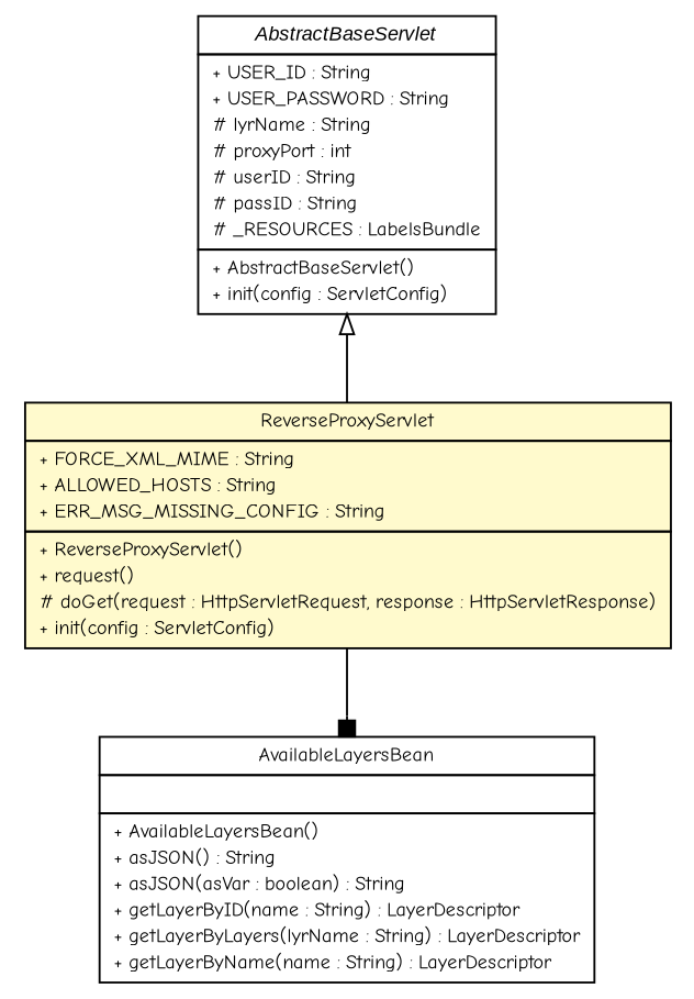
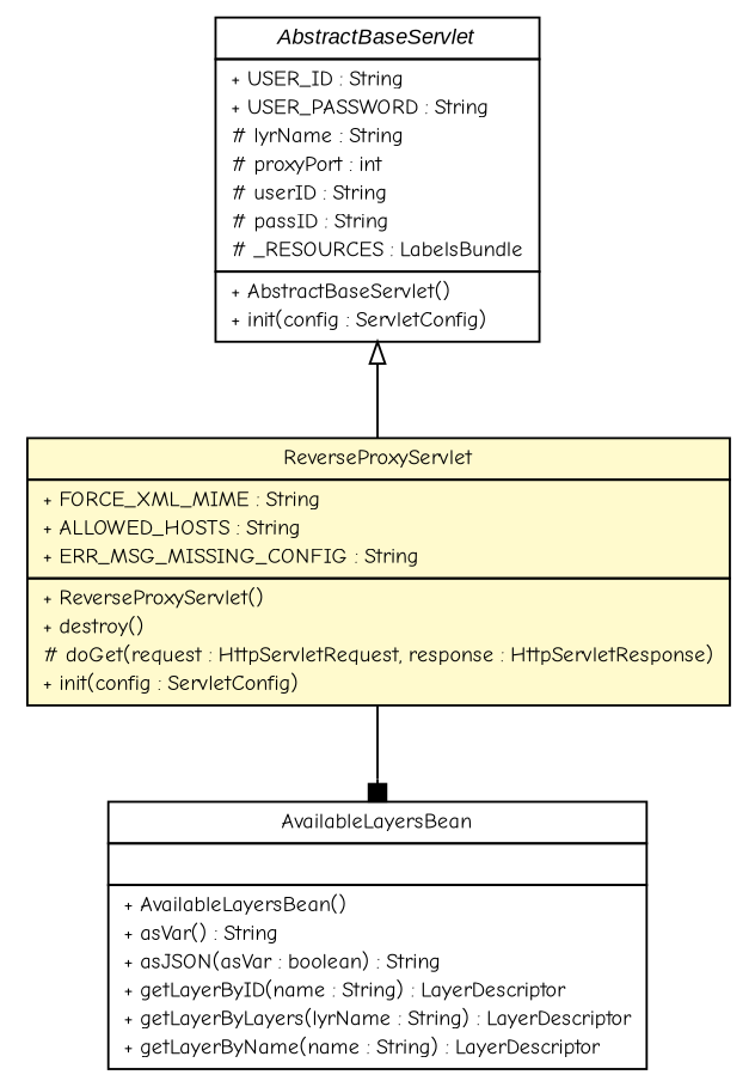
  digraph {
    fontname="Comic Neue"
    nodesep=0.25
    ranksep=0.5
    node [fontcolor=black fontname="Comic Neue" fontsize=10.0 shape=plaintext]
    edge [fontname="Comic Neue" headport=p labelfontname=arial labelfontsize=10 tailport=p]
-   n1 [label=<<table title="nl.mineleni.cbsviewer.servlet.ReverseProxyServlet" border="0" cellborder="1" cellspacing="0" cellpadding="2" port="p" bgcolor="lemonChiffon" href="./ReverseProxyServlet.html"> 		<tr><td><table border="0" cellspacing="0" cellpadding="1"> <tr><td align="center" balign="center"> ReverseProxyServlet </td></tr> 		</table></td></tr> 		<tr><td><table border="0" cellspacing="0" cellpadding="1"> <tr><td align="left" balign="left"> + FORCE_XML_MIME : String </td></tr> <tr><td align="left" balign="left"> + ALLOWED_HOSTS : String </td></tr> <tr><td align="left" balign="left"> + ERR_MSG_MISSING_CONFIG : String </td></tr> 		</table></td></tr> 		<tr><td><table border="0" cellspacing="0" cellpadding="1"> <tr><td align="left" balign="left"> + ReverseProxyServlet() </td></tr> <tr><td align="left" balign="left"> + request() </td></tr> <tr><td align="left" balign="left"> # doGet(request : HttpServletRequest, response : HttpServletResponse) </td></tr> <tr><td align="left" balign="left"> + init(config : ServletConfig) </td></tr> 		</table></td></tr> 		</table>>]
-   n2 [label=<<table title="nl.mineleni.cbsviewer.util.AvailableLayersBean" border="0" cellborder="1" cellspacing="0" cellpadding="2" port="p" href="../util/AvailableLayersBean.html"> 		<tr><td><table border="0" cellspacing="0" cellpadding="1"> <tr><td align="center" balign="center"> AvailableLayersBean </td></tr> 		</table></td></tr> 		<tr><td><table border="0" cellspacing="0" cellpadding="1"> <tr><td align="left" balign="left">  </td></tr> 		</table></td></tr> 		<tr><td><table border="0" cellspacing="0" cellpadding="1"> <tr><td align="left" balign="left"> + AvailableLayersBean() </td></tr> <tr><td align="left" balign="left"> + asJSON() : String </td></tr> <tr><td align="left" balign="left"> + asJSON(asVar : boolean) : String </td></tr> <tr><td align="left" balign="left"> + getLayerByID(name : String) : LayerDescriptor </td></tr> <tr><td align="left" balign="left"> + getLayerByLayers(lyrName : String) : LayerDescriptor </td></tr> <tr><td align="left" balign="left"> + getLayerByName(name : String) : LayerDescriptor </td></tr> 		</table></td></tr> 		</table>>]
+   n1 [label=<<table title="nl.mineleni.cbsviewer.servlet.ReverseProxyServlet" border="0" cellborder="1" cellspacing="0" cellpadding="2" port="p" bgcolor="lemonChiffon" href="./ReverseProxyServlet.html"> 		<tr><td><table border="0" cellspacing="0" cellpadding="1"> <tr><td align="center" balign="center"> ReverseProxyServlet </td></tr> 		</table></td></tr> 		<tr><td><table border="0" cellspacing="0" cellpadding="1"> <tr><td align="left" balign="left"> + FORCE_XML_MIME : String </td></tr> <tr><td align="left" balign="left"> + ALLOWED_HOSTS : String </td></tr> <tr><td align="left" balign="left"> + ERR_MSG_MISSING_CONFIG : String </td></tr> 		</table></td></tr> 		<tr><td><table border="0" cellspacing="0" cellpadding="1"> <tr><td align="left" balign="left"> + ReverseProxyServlet() </td></tr> <tr><td align="left" balign="left"> + destroy() </td></tr> <tr><td align="left" balign="left"> # doGet(request : HttpServletRequest, response : HttpServletResponse) </td></tr> <tr><td align="left" balign="left"> + init(config : ServletConfig) </td></tr> 		</table></td></tr> 		</table>>]
+   n2 [label=<<table title="nl.mineleni.cbsviewer.util.AvailableLayersBean" border="0" cellborder="1" cellspacing="0" cellpadding="2" port="p" href="../util/AvailableLayersBean.html"> 		<tr><td><table border="0" cellspacing="0" cellpadding="1"> <tr><td align="center" balign="center"> AvailableLayersBean </td></tr> 		</table></td></tr> 		<tr><td><table border="0" cellspacing="0" cellpadding="1"> <tr><td align="left" balign="left">  </td></tr> 		</table></td></tr> 		<tr><td><table border="0" cellspacing="0" cellpadding="1"> <tr><td align="left" balign="left"> + AvailableLayersBean() </td></tr> <tr><td align="left" balign="left"> + asVar() : String </td></tr> <tr><td align="left" balign="left"> + asJSON(asVar : boolean) : String </td></tr> <tr><td align="left" balign="left"> + getLayerByID(name : String) : LayerDescriptor </td></tr> <tr><td align="left" balign="left"> + getLayerByLayers(lyrName : String) : LayerDescriptor </td></tr> <tr><td align="left" balign="left"> + getLayerByName(name : String) : LayerDescriptor </td></tr> 		</table></td></tr> 		</table>>]
    n3 [label=<<table title="nl.mineleni.cbsviewer.servlet.AbstractBaseServlet" border="0" cellborder="1" cellspacing="0" cellpadding="2" port="p" href="./AbstractBaseServlet.html"> 		<tr><td><table border="0" cellspacing="0" cellpadding="1"> <tr><td align="center" balign="center"><font face="arial italic"> AbstractBaseServlet </font></td></tr> 		</table></td></tr> 		<tr><td><table border="0" cellspacing="0" cellpadding="1"> <tr><td align="left" balign="left"> + USER_ID : String </td></tr> <tr><td align="left" balign="left"> + USER_PASSWORD : String </td></tr> <tr><td align="left" balign="left"> # lyrName : String </td></tr> <tr><td align="left" balign="left"> # proxyPort : int </td></tr> <tr><td align="left" balign="left"> # userID : String </td></tr> <tr><td align="left" balign="left"> # passID : String </td></tr> <tr><td align="left" balign="left"> # _RESOURCES : LabelsBundle </td></tr> 		</table></td></tr> 		<tr><td><table border="0" cellspacing="0" cellpadding="1"> <tr><td align="left" balign="left"> + AbstractBaseServlet() </td></tr> <tr><td align="left" balign="left"> + init(config : ServletConfig) </td></tr> 		</table></td></tr> 		</table>>]
    n1 -> n2 [arrowhead=box color=black fontcolor=black fontsize=10.0]
    n3 -> n1 [arrowtail=empty dir=back fontsize=10]
  }
